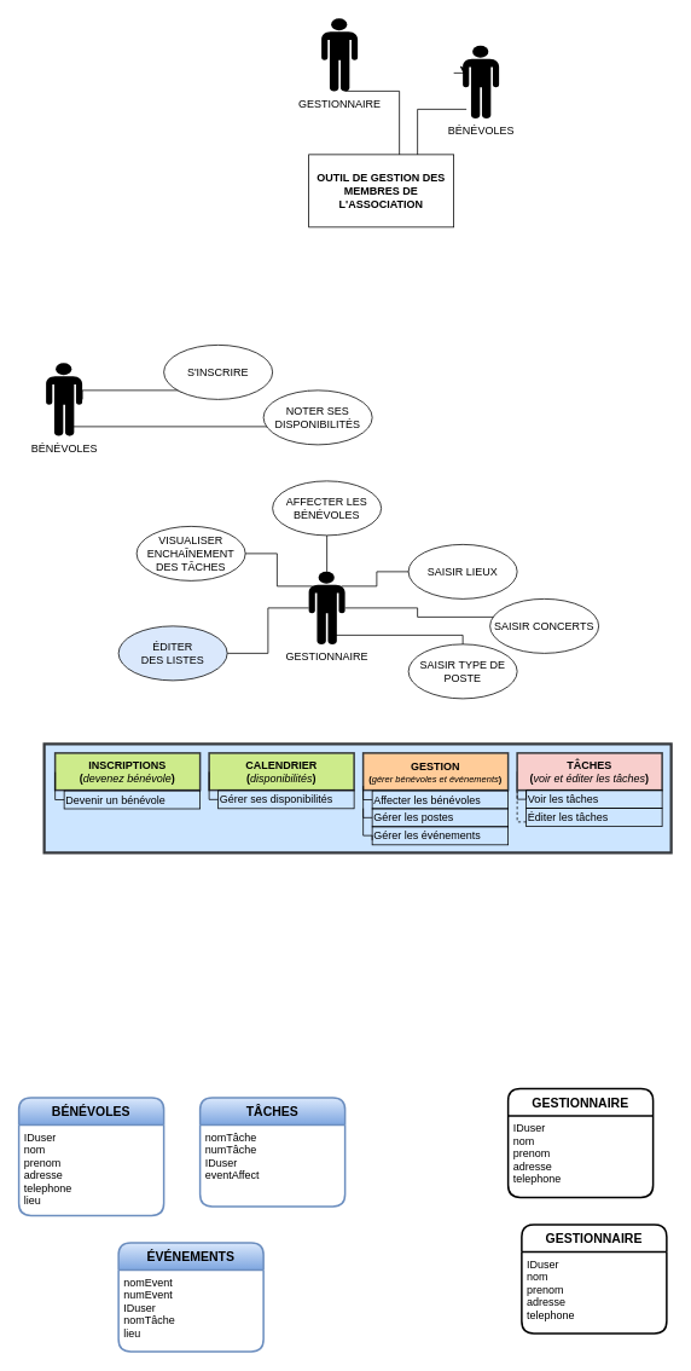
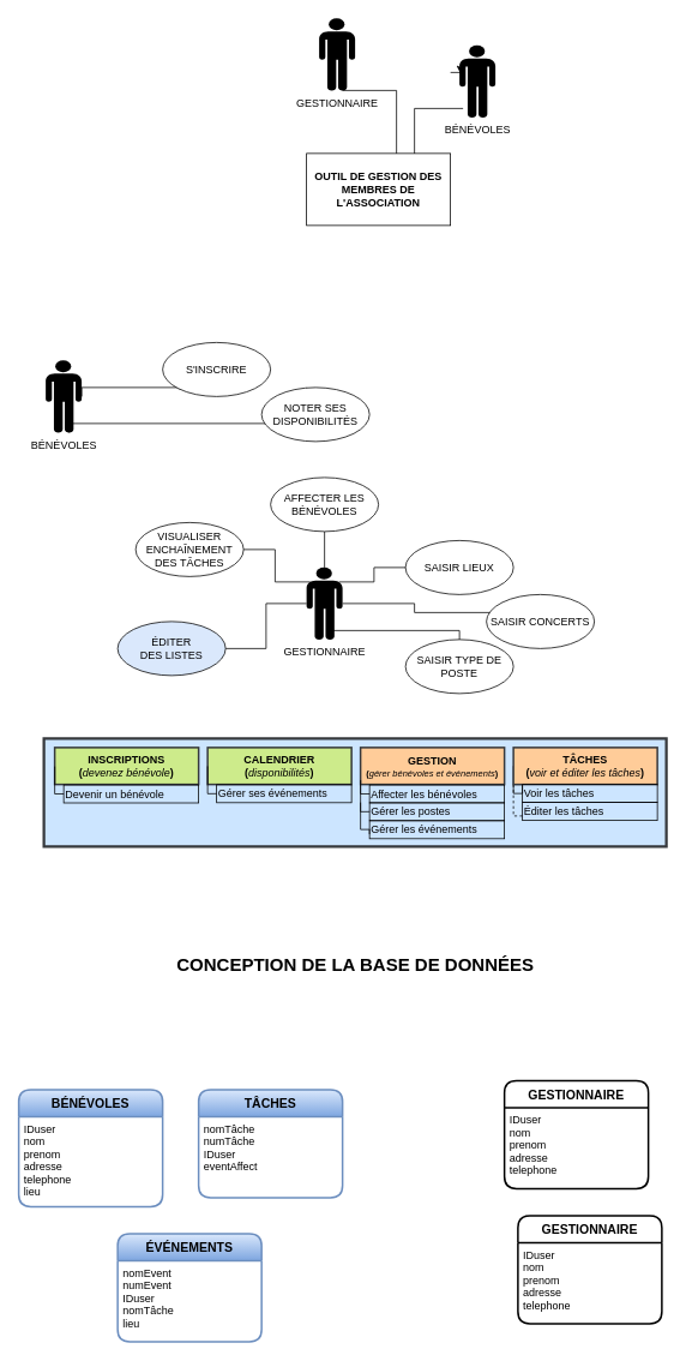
  <mxCell id="0" />
  <mxCell id="1" parent="0" />
  <mxCell id="2" value="&lt;b&gt;OUTIL DE GESTION DES MEMBRES DE L'ASSOCIATION&lt;/b&gt;" style="whiteSpace=wrap;html=1;" parent="1" vertex="1"><mxGeometry x="340" y="170" width="160" height="80" as="geometry" /></mxCell>
  <mxCell id="3" style="edgeStyle=orthogonalEdgeStyle;rounded=0;orthogonalLoop=1;jettySize=auto;html=1;exitX=0.65;exitY=1;exitDx=0;exitDy=0;exitPerimeter=0;entryX=0.625;entryY=0;entryDx=0;entryDy=0;entryPerimeter=0;endArrow=none;endFill=0;" parent="1" source="4" target="2" edge="1"><mxGeometry relative="1" as="geometry"><Array as="points"><mxPoint x="440" y="100" /></Array></mxGeometry></mxCell>
  <mxCell id="4" value="GESTIONNAIRE" style="shape=mxgraph.signs.people.man_1;html=1;pointerEvents=1;fillColor=#000000;strokeColor=none;verticalLabelPosition=bottom;verticalAlign=top;align=center;sketch=0;" parent="1" vertex="1"><mxGeometry x="354" y="20" width="40" height="80" as="geometry" /></mxCell>
  <mxCell id="5" style="edgeStyle=orthogonalEdgeStyle;rounded=0;orthogonalLoop=1;jettySize=auto;html=1;exitX=0.35;exitY=1;exitDx=0;exitDy=0;exitPerimeter=0;entryX=0.75;entryY=0;entryDx=0;entryDy=0;endArrow=none;endFill=0;" parent="1" target="2" edge="1"><mxGeometry relative="1" as="geometry"><mxPoint x="514" y="120" as="sourcePoint" /><Array as="points"><mxPoint x="460" y="120" /></Array></mxGeometry></mxCell>
  <mxCell id="6" style="edgeStyle=orthogonalEdgeStyle;rounded=0;orthogonalLoop=1;jettySize=auto;html=1;exitX=0;exitY=0.5;exitDx=0;exitDy=0;exitPerimeter=0;entryX=0.275;entryY=0.513;entryDx=0;entryDy=0;entryPerimeter=0;" parent="1" edge="1"><mxGeometry relative="1" as="geometry"><mxPoint x="500" y="80" as="sourcePoint" /><mxPoint x="511" y="81.04" as="targetPoint" /></mxGeometry></mxCell>
  <mxCell id="7" style="edgeStyle=orthogonalEdgeStyle;rounded=0;orthogonalLoop=1;jettySize=auto;html=1;exitX=0.65;exitY=1;exitDx=0;exitDy=0;exitPerimeter=0;endArrow=none;endFill=0;" parent="1" source="13" target="22" edge="1"><mxGeometry relative="1" as="geometry"><Array as="points"><mxPoint x="366" y="700" /><mxPoint x="510" y="700" /></Array></mxGeometry></mxCell>
  <mxCell id="8" style="edgeStyle=orthogonalEdgeStyle;rounded=0;orthogonalLoop=1;jettySize=auto;html=1;exitX=1;exitY=0.5;exitDx=0;exitDy=0;exitPerimeter=0;entryX=0;entryY=0;entryDx=0;entryDy=0;endArrow=none;endFill=0;" parent="1" source="13" target="21" edge="1"><mxGeometry relative="1" as="geometry"><Array as="points"><mxPoint x="460" y="670" /><mxPoint x="460" y="680" /><mxPoint x="558" y="680" /></Array></mxGeometry></mxCell>
  <mxCell id="9" style="edgeStyle=orthogonalEdgeStyle;rounded=0;orthogonalLoop=1;jettySize=auto;html=1;exitX=0.9;exitY=0.2;exitDx=0;exitDy=0;exitPerimeter=0;endArrow=none;endFill=0;" parent="1" source="13" target="20" edge="1"><mxGeometry relative="1" as="geometry" /></mxCell>
  <mxCell id="10" style="edgeStyle=orthogonalEdgeStyle;rounded=0;orthogonalLoop=1;jettySize=auto;html=1;exitX=0.5;exitY=0;exitDx=0;exitDy=0;exitPerimeter=0;endArrow=none;endFill=0;entryX=0.5;entryY=1;entryDx=0;entryDy=0;" parent="1" source="13" target="23" edge="1"><mxGeometry relative="1" as="geometry"><mxPoint x="360" y="600" as="targetPoint" /></mxGeometry></mxCell>
  <mxCell id="11" style="edgeStyle=orthogonalEdgeStyle;rounded=0;orthogonalLoop=1;jettySize=auto;html=1;exitX=0.1;exitY=0.2;exitDx=0;exitDy=0;exitPerimeter=0;entryX=1;entryY=0.5;entryDx=0;entryDy=0;endArrow=none;endFill=0;" parent="1" source="13" target="24" edge="1"><mxGeometry relative="1" as="geometry" /></mxCell>
  <mxCell id="12" style="edgeStyle=orthogonalEdgeStyle;rounded=0;orthogonalLoop=1;jettySize=auto;html=1;exitX=0;exitY=0.5;exitDx=0;exitDy=0;exitPerimeter=0;endArrow=none;endFill=0;" parent="1" source="13" target="25" edge="1"><mxGeometry relative="1" as="geometry" /></mxCell>
  <mxCell id="13" value="GESTIONNAIRE" style="shape=mxgraph.signs.people.man_1;html=1;pointerEvents=1;fillColor=#000000;strokeColor=none;verticalLabelPosition=bottom;verticalAlign=top;align=center;sketch=0;" parent="1" vertex="1"><mxGeometry x="340" y="630" width="40" height="80" as="geometry" /></mxCell>
  <mxCell id="14" value="BÉNÉVOLES" style="shape=mxgraph.signs.people.man_1;html=1;pointerEvents=1;fillColor=#000000;strokeColor=none;verticalLabelPosition=bottom;verticalAlign=top;align=center;sketch=0;" parent="1" vertex="1"><mxGeometry x="510" y="50" width="40" height="80" as="geometry" /></mxCell>
  <mxCell id="15" style="edgeStyle=orthogonalEdgeStyle;rounded=0;orthogonalLoop=1;jettySize=auto;html=1;exitX=1;exitY=0.5;exitDx=0;exitDy=0;exitPerimeter=0;entryX=0;entryY=1;entryDx=0;entryDy=0;endArrow=none;endFill=0;" parent="1" source="17" target="18" edge="1"><mxGeometry relative="1" as="geometry"><Array as="points"><mxPoint x="90" y="430" /><mxPoint x="203" y="430" /><mxPoint x="203" y="431" /></Array></mxGeometry></mxCell>
  <mxCell id="16" style="edgeStyle=orthogonalEdgeStyle;rounded=0;orthogonalLoop=1;jettySize=auto;html=1;exitX=0.65;exitY=1;exitDx=0;exitDy=0;exitPerimeter=0;endArrow=none;endFill=0;" parent="1" source="17" edge="1"><mxGeometry relative="1" as="geometry"><mxPoint x="340" y="430" as="targetPoint" /><Array as="points"><mxPoint x="76" y="470" /><mxPoint x="340" y="470" /></Array></mxGeometry></mxCell>
  <mxCell id="17" value="BÉNÉVOLES" style="shape=mxgraph.signs.people.man_1;html=1;pointerEvents=1;fillColor=#000000;strokeColor=none;verticalLabelPosition=bottom;verticalAlign=top;align=center;sketch=0;" parent="1" vertex="1"><mxGeometry x="50" y="400" width="40" height="80" as="geometry" /></mxCell>
  <mxCell id="18" value="S'INSCRIRE" style="ellipse;whiteSpace=wrap;html=1;" parent="1" vertex="1"><mxGeometry x="180" y="380" width="120" height="60" as="geometry" /></mxCell>
  <mxCell id="19" value="&lt;div&gt;NOTER SES&lt;/div&gt;&lt;div&gt;DISPONIBILITÉS&lt;br&gt;&lt;/div&gt;" style="ellipse;whiteSpace=wrap;html=1;" parent="1" vertex="1"><mxGeometry x="290" y="430" width="120" height="60" as="geometry" /></mxCell>
  <mxCell id="20" value="SAISIR LIEUX" style="ellipse;whiteSpace=wrap;html=1;" parent="1" vertex="1"><mxGeometry x="450" y="600" width="120" height="60" as="geometry" /></mxCell>
  <mxCell id="21" value="SAISIR CONCERTS" style="ellipse;whiteSpace=wrap;html=1;" parent="1" vertex="1"><mxGeometry x="540" y="660" width="120" height="60" as="geometry" /></mxCell>
  <mxCell id="22" value="&lt;div&gt;SAISIR TYPE DE&lt;/div&gt;&lt;div&gt;POSTE&lt;br&gt;&lt;/div&gt;" style="ellipse;whiteSpace=wrap;html=1;" parent="1" vertex="1"><mxGeometry x="450" y="710" width="120" height="60" as="geometry" /></mxCell>
  <mxCell id="23" value="&lt;div&gt;AFFECTER LES&lt;/div&gt;&lt;div&gt;BÉNÉVOLES&lt;br&gt;&lt;/div&gt;" style="ellipse;whiteSpace=wrap;html=1;" parent="1" vertex="1"><mxGeometry x="300" y="530" width="120" height="60" as="geometry" /></mxCell>
  <mxCell id="24" value="&lt;div&gt;VISUALISER&lt;/div&gt;&lt;div&gt;ENCHAÎNEMENT&lt;/div&gt;&lt;div&gt;DES TÂCHES&lt;/div&gt;" style="ellipse;whiteSpace=wrap;html=1;" parent="1" vertex="1"><mxGeometry x="150" y="580" width="120" height="60" as="geometry" /></mxCell>
  <mxCell id="25" value="&lt;div&gt;ÉDITER&lt;/div&gt;&lt;div&gt;DES LISTES&lt;br&gt;&lt;/div&gt;" style="ellipse;whiteSpace=wrap;html=1;fillColor=#dae8fc;" parent="1" vertex="1"><mxGeometry x="130" y="690" width="120" height="60" as="geometry" /></mxCell>
  <mxCell id="26" value="" style="whiteSpace=wrap;html=1;fillColor=#cce5ff;strokeColor=#36393d;strokeWidth=3;" parent="1" vertex="1"><mxGeometry x="48" y="820" width="692" height="120" as="geometry" /></mxCell>
  <mxCell id="27" style="edgeStyle=orthogonalEdgeStyle;rounded=0;orthogonalLoop=1;jettySize=auto;html=1;exitX=0;exitY=0.75;exitDx=0;exitDy=0;entryX=0;entryY=0.5;entryDx=0;entryDy=0;endArrow=none;endFill=0;" parent="1" source="28" target="39" edge="1"><mxGeometry relative="1" as="geometry"><Array as="points"><mxPoint x="400" y="882" /></Array></mxGeometry></mxCell>
  <mxCell id="28" value="&lt;div&gt;&lt;b&gt;GESTION&lt;/b&gt;&lt;/div&gt;&lt;div style=&quot;font-size: 10px&quot;&gt;&lt;b&gt;(&lt;/b&gt;&lt;i&gt;gérer bénévoles et événements&lt;/i&gt;&lt;b&gt;)&lt;/b&gt;&lt;br&gt;&lt;/div&gt;" style="whiteSpace=wrap;html=1;fillColor=#ffcc99;strokeColor=#36393d;strokeWidth=2;" parent="1" vertex="1"><mxGeometry x="400" y="830" width="160" height="41" as="geometry" /></mxCell>
  <mxCell id="29" style="edgeStyle=orthogonalEdgeStyle;rounded=0;orthogonalLoop=1;jettySize=auto;html=1;entryX=0;entryY=0.75;entryDx=0;entryDy=0;endArrow=none;endFill=0;exitX=0;exitY=1;exitDx=0;exitDy=0;dashed=1;" parent="1" source="32" target="36" edge="1"><mxGeometry relative="1" as="geometry"><Array as="points"><mxPoint x="570" y="906" /></Array></mxGeometry></mxCell>
  <mxCell id="30" style="edgeStyle=orthogonalEdgeStyle;rounded=0;orthogonalLoop=1;jettySize=auto;html=1;exitX=0;exitY=1;exitDx=0;exitDy=0;entryX=0;entryY=0.5;entryDx=0;entryDy=0;endArrow=none;endFill=0;" parent="1" source="32" target="35" edge="1"><mxGeometry relative="1" as="geometry" /></mxCell>
  <mxCell id="31" style="edgeStyle=orthogonalEdgeStyle;rounded=0;orthogonalLoop=1;jettySize=auto;html=1;exitX=0;exitY=0.5;exitDx=0;exitDy=0;entryX=0;entryY=0.5;entryDx=0;entryDy=0;endArrow=none;endFill=0;" parent="1" source="32" target="35" edge="1"><mxGeometry relative="1" as="geometry"><Array as="points"><mxPoint x="570" y="881" /></Array></mxGeometry></mxCell>
- <mxCell id="32" value="&lt;div&gt;&lt;b&gt;TÂCHES&lt;/b&gt;&lt;/div&gt;&lt;div&gt;&lt;b&gt;(&lt;/b&gt;&lt;i&gt;voir et éditer les tâches&lt;/i&gt;&lt;b&gt;)&lt;/b&gt;&lt;br&gt;&lt;/div&gt;" style="whiteSpace=wrap;html=1;fillColor=#f8cecc;strokeColor=#36393d;strokeWidth=2;" parent="1" vertex="1"><mxGeometry x="570" y="830" width="160" height="41" as="geometry" /></mxCell>
+ <mxCell id="32" value="&lt;div&gt;&lt;b&gt;TÂCHES&lt;/b&gt;&lt;/div&gt;&lt;div&gt;&lt;b&gt;(&lt;/b&gt;&lt;i&gt;voir et éditer les tâches&lt;/i&gt;&lt;b&gt;)&lt;/b&gt;&lt;br&gt;&lt;/div&gt;" style="whiteSpace=wrap;html=1;fillColor=#ffcc99;strokeColor=#36393d;strokeWidth=2;" parent="1" vertex="1"><mxGeometry x="570" y="830" width="160" height="41" as="geometry" /></mxCell>
  <mxCell id="33" value="&lt;div&gt;&lt;b&gt;INSCRIPTIONS&lt;/b&gt;&lt;/div&gt;&lt;div&gt;&lt;b&gt;(&lt;/b&gt;&lt;i&gt;devenez bénévole&lt;/i&gt;&lt;b&gt;)&lt;/b&gt;&lt;br&gt;&lt;b&gt;&lt;/b&gt;&lt;/div&gt;" style="whiteSpace=wrap;html=1;fillColor=#cdeb8b;strokeColor=#36393d;strokeWidth=2;" parent="1" vertex="1"><mxGeometry x="60" y="830" width="160" height="41" as="geometry" /></mxCell>
  <mxCell id="34" value="&lt;div&gt;&lt;b&gt;CALENDRIER&lt;/b&gt;&lt;/div&gt;&lt;div&gt;&lt;b&gt;(&lt;/b&gt;&lt;i&gt;disponibilités&lt;/i&gt;&lt;b&gt;)&lt;/b&gt;&lt;br&gt;&lt;b&gt;&lt;/b&gt;&lt;/div&gt;" style="whiteSpace=wrap;html=1;fillColor=#cdeb8b;strokeColor=#36393d;strokeWidth=2;" parent="1" vertex="1"><mxGeometry x="230" y="830" width="160" height="41" as="geometry" /></mxCell>
  <mxCell id="35" value="Voir les tâches" style="whiteSpace=wrap;html=1;fillColor=none;strokeWidth=1;align=left;" parent="1" vertex="1"><mxGeometry x="580" y="871" width="150" height="20" as="geometry" /></mxCell>
  <mxCell id="36" value="&lt;div&gt;Éditer les tâches&lt;br&gt;&lt;/div&gt;" style="whiteSpace=wrap;html=1;fillColor=none;strokeWidth=1;align=left;" parent="1" vertex="1"><mxGeometry x="580" y="891" width="150" height="20" as="geometry" /></mxCell>
  <mxCell id="37" style="edgeStyle=orthogonalEdgeStyle;rounded=0;orthogonalLoop=1;jettySize=auto;html=1;exitX=0;exitY=0.5;exitDx=0;exitDy=0;entryX=0;entryY=0.5;entryDx=0;entryDy=0;endArrow=none;endFill=0;" parent="1" target="38" edge="1"><mxGeometry relative="1" as="geometry"><mxPoint x="230" y="850.75" as="sourcePoint" /><Array as="points"><mxPoint x="230" y="881.25" /></Array></mxGeometry></mxCell>
- <mxCell id="38" value="Gérer ses disponibilités" style="whiteSpace=wrap;html=1;fillColor=none;strokeWidth=1;align=left;" parent="1" vertex="1"><mxGeometry x="240" y="871.25" width="150" height="20" as="geometry" /></mxCell>
+ <mxCell id="38" value="Gérer ses événements" style="whiteSpace=wrap;html=1;fillColor=none;strokeWidth=1;align=left;" parent="1" vertex="1"><mxGeometry x="240" y="871.25" width="150" height="20" as="geometry" /></mxCell>
  <mxCell id="39" value="Affecter les bénévoles" style="whiteSpace=wrap;html=1;fillColor=none;strokeWidth=1;align=left;" parent="1" vertex="1"><mxGeometry x="410" y="871.5" width="150" height="20" as="geometry" /></mxCell>
  <mxCell id="40" style="edgeStyle=orthogonalEdgeStyle;rounded=0;orthogonalLoop=1;jettySize=auto;html=1;entryX=0;entryY=0.75;entryDx=0;entryDy=0;endArrow=none;endFill=0;exitX=0;exitY=1;exitDx=0;exitDy=0;" parent="1" edge="1"><mxGeometry relative="1" as="geometry"><mxPoint x="400" y="866.25" as="sourcePoint" /><Array as="points"><mxPoint x="400" y="901.25" /></Array><mxPoint x="410" y="901.25" as="targetPoint" /></mxGeometry></mxCell>
  <mxCell id="41" value="Gérer les postes" style="whiteSpace=wrap;html=1;fillColor=none;strokeWidth=1;align=left;" parent="1" vertex="1"><mxGeometry x="410" y="891.25" width="150" height="20" as="geometry" /></mxCell>
  <mxCell id="42" style="edgeStyle=orthogonalEdgeStyle;rounded=0;orthogonalLoop=1;jettySize=auto;html=1;exitX=0;exitY=0.5;exitDx=0;exitDy=0;entryX=0;entryY=0.5;entryDx=0;entryDy=0;endArrow=none;endFill=0;" parent="1" target="43" edge="1"><mxGeometry relative="1" as="geometry"><mxPoint x="60" y="851" as="sourcePoint" /><Array as="points"><mxPoint x="60" y="881.5" /></Array></mxGeometry></mxCell>
  <mxCell id="43" value="Devenir un bénévole" style="whiteSpace=wrap;html=1;fillColor=none;strokeWidth=1;align=left;" parent="1" vertex="1"><mxGeometry x="70" y="871.5" width="150" height="20" as="geometry" /></mxCell>
  <mxCell id="44" style="edgeStyle=orthogonalEdgeStyle;rounded=0;orthogonalLoop=1;jettySize=auto;html=1;entryX=0;entryY=0.75;entryDx=0;entryDy=0;endArrow=none;endFill=0;exitX=0;exitY=1;exitDx=0;exitDy=0;" parent="1" target="45" edge="1"><mxGeometry relative="1" as="geometry"><mxPoint x="400" y="891" as="sourcePoint" /><Array as="points"><mxPoint x="400" y="921" /><mxPoint x="410" y="921" /></Array></mxGeometry></mxCell>
  <mxCell id="45" value="Gérer les événements" style="whiteSpace=wrap;html=1;fillColor=none;strokeWidth=1;align=left;" parent="1" vertex="1"><mxGeometry x="410" y="911.25" width="150" height="20" as="geometry" /></mxCell>
+ <mxCell id="46" value="&lt;b style=&quot;font-size: 20px&quot;&gt;&lt;font style=&quot;font-size: 20px&quot;&gt;CONCEPTION DE LA BASE DE DONNÉES&lt;/font&gt;&lt;br&gt;&lt;/b&gt;" style="text;html=1;align=center;verticalAlign=middle;resizable=0;points=[];autosize=1;strokeColor=none;fillColor=none;" vertex="1" parent="1"><mxGeometry x="189" y="1060" width="410" height="20" as="geometry" /></mxCell>
  <mxCell id="47" value="BÉNÉVOLES" style="swimlane;childLayout=stackLayout;horizontal=1;startSize=30;horizontalStack=0;rounded=1;fontSize=14;fontStyle=1;strokeWidth=2;resizeParent=0;resizeLast=1;shadow=0;dashed=0;align=center;fillColor=#dae8fc;gradientColor=#7ea6e0;strokeColor=#6c8ebf;" vertex="1" parent="1"><mxGeometry x="20" y="1210" width="160" height="130" as="geometry" /></mxCell>
  <mxCell id="48" value="IDuser&#10;nom&#10;prenom&#10;adresse&#10;telephone&#10;lieu&#10;" style="align=left;strokeColor=none;fillColor=none;spacingLeft=4;fontSize=12;verticalAlign=top;resizable=0;rotatable=0;part=1;" vertex="1" parent="47"><mxGeometry y="30" width="160" height="100" as="geometry" /></mxCell>
  <mxCell id="49" value="GESTIONNAIRE" style="swimlane;childLayout=stackLayout;horizontal=1;startSize=30;horizontalStack=0;rounded=1;fontSize=14;fontStyle=1;strokeWidth=2;resizeParent=0;resizeLast=1;shadow=0;dashed=0;align=center;fillColor=none;" vertex="1" parent="1"><mxGeometry x="560" y="1200" width="160" height="120" as="geometry" /></mxCell>
  <mxCell id="50" value="IDuser&#10;nom&#10;prenom&#10;adresse&#10;telephone&#10;" style="align=left;strokeColor=none;fillColor=none;spacingLeft=4;fontSize=12;verticalAlign=top;resizable=0;rotatable=0;part=1;" vertex="1" parent="49"><mxGeometry y="30" width="160" height="90" as="geometry" /></mxCell>
  <mxCell id="51" value="ÉVÉNEMENTS" style="swimlane;childLayout=stackLayout;horizontal=1;startSize=30;horizontalStack=0;rounded=1;fontSize=14;fontStyle=1;strokeWidth=2;resizeParent=0;resizeLast=1;shadow=0;dashed=0;align=center;fillColor=#dae8fc;strokeColor=#6c8ebf;gradientColor=#7ea6e0;" vertex="1" parent="1"><mxGeometry x="130" y="1370" width="160" height="120" as="geometry" /></mxCell>
  <mxCell id="52" value="nomEvent&#10;numEvent&#10;IDuser&#10;nomTâche&#10;lieu&#10;" style="align=left;strokeColor=none;fillColor=none;spacingLeft=4;fontSize=12;verticalAlign=top;resizable=0;rotatable=0;part=1;" vertex="1" parent="51"><mxGeometry y="30" width="160" height="90" as="geometry" /></mxCell>
  <mxCell id="53" value="TÂCHES" style="swimlane;childLayout=stackLayout;horizontal=1;startSize=30;horizontalStack=0;rounded=1;fontSize=14;fontStyle=1;strokeWidth=2;resizeParent=0;resizeLast=1;shadow=0;dashed=0;align=center;fillColor=#dae8fc;strokeColor=#6c8ebf;gradientColor=#7ea6e0;glass=0;sketch=0;" vertex="1" parent="1"><mxGeometry x="220" y="1210" width="160" height="120" as="geometry" /></mxCell>
  <mxCell id="54" value="nomTâche&#10;numTâche&#10;IDuser&#10;eventAffect" style="align=left;strokeColor=none;fillColor=none;spacingLeft=4;fontSize=12;verticalAlign=top;resizable=0;rotatable=0;part=1;" vertex="1" parent="53"><mxGeometry y="30" width="160" height="90" as="geometry" /></mxCell>
  <mxCell id="55" value="GESTIONNAIRE" style="swimlane;childLayout=stackLayout;horizontal=1;startSize=30;horizontalStack=0;rounded=1;fontSize=14;fontStyle=1;strokeWidth=2;resizeParent=0;resizeLast=1;shadow=0;dashed=0;align=center;fillColor=none;" vertex="1" parent="1"><mxGeometry x="575" y="1350" width="160" height="120" as="geometry" /></mxCell>
  <mxCell id="56" value="IDuser&#10;nom&#10;prenom&#10;adresse&#10;telephone&#10;" style="align=left;strokeColor=none;fillColor=none;spacingLeft=4;fontSize=12;verticalAlign=top;resizable=0;rotatable=0;part=1;" vertex="1" parent="55"><mxGeometry y="30" width="160" height="90" as="geometry" /></mxCell>
